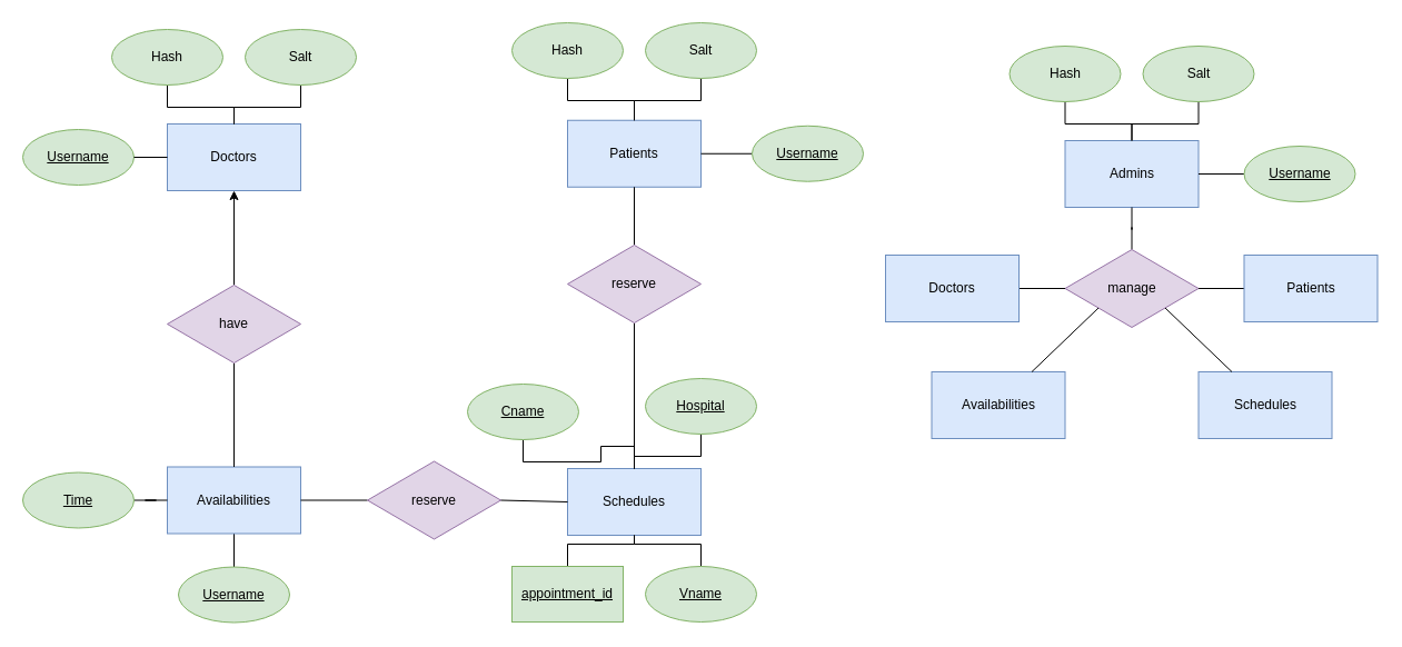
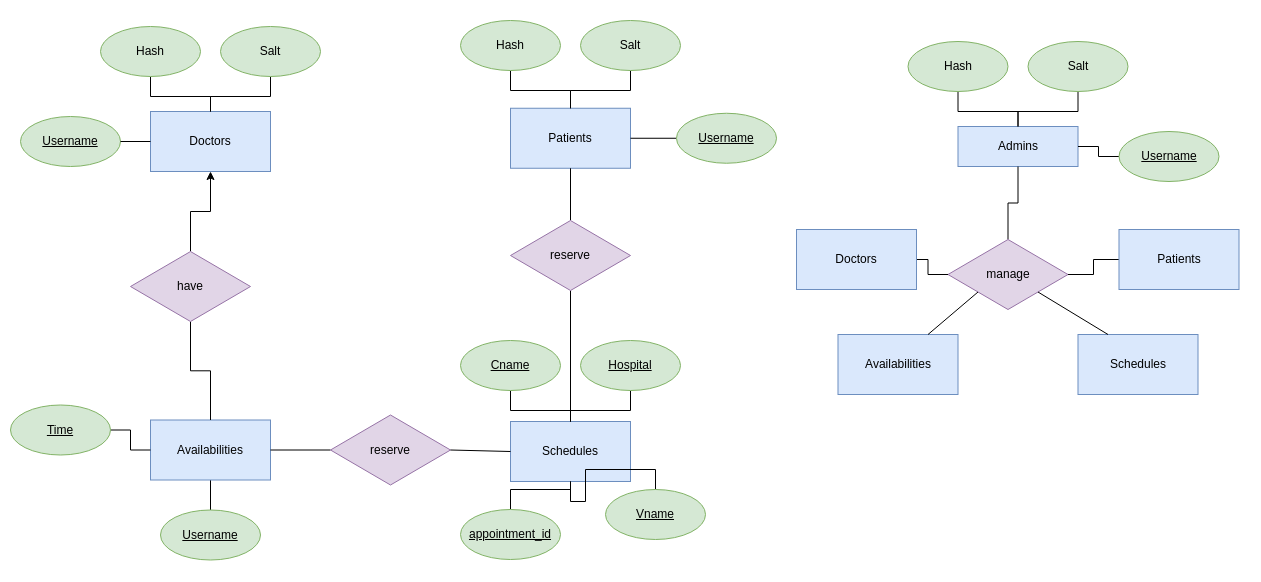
  <mxCell id="0" />
  <mxCell id="1" parent="0" />
  <mxCell id="2" value="" style="edgeStyle=orthogonalEdgeStyle;rounded=0;orthogonalLoop=1;jettySize=auto;html=1;endArrow=none;endFill=0;startArrow=classic;startFill=1;" parent="1" source="3" target="32" edge="1"><mxGeometry relative="1" as="geometry" /></mxCell>
  <mxCell id="3" value="Doctors" style="rounded=0;whiteSpace=wrap;html=1;fillColor=#dae8fc;strokeColor=#6c8ebf;" parent="1" vertex="1"><mxGeometry x="150" y="111" width="120" height="60" as="geometry" /></mxCell>
  <mxCell id="4" value="&lt;u&gt;Username&lt;/u&gt;" style="ellipse;whiteSpace=wrap;html=1;fillColor=#d5e8d4;strokeColor=#82b366;" parent="1" vertex="1"><mxGeometry x="20" y="116" width="100" height="50" as="geometry" /></mxCell>
  <mxCell id="5" value="" style="edgeStyle=orthogonalEdgeStyle;rounded=0;orthogonalLoop=1;jettySize=auto;html=1;endArrow=none;endFill=0;" parent="1" source="6" target="3" edge="1"><mxGeometry relative="1" as="geometry" /></mxCell>
  <mxCell id="6" value="Salt" style="ellipse;whiteSpace=wrap;html=1;fillColor=#d5e8d4;strokeColor=#82b366;" parent="1" vertex="1"><mxGeometry x="220" y="26" width="100" height="50" as="geometry" /></mxCell>
  <mxCell id="7" value="" style="edgeStyle=orthogonalEdgeStyle;rounded=0;orthogonalLoop=1;jettySize=auto;html=1;endArrow=none;endFill=0;" parent="1" source="8" target="3" edge="1"><mxGeometry relative="1" as="geometry" /></mxCell>
  <mxCell id="8" value="Hash" style="ellipse;whiteSpace=wrap;html=1;fillColor=#d5e8d4;strokeColor=#82b366;" parent="1" vertex="1"><mxGeometry x="100" y="26" width="100" height="50" as="geometry" /></mxCell>
  <mxCell id="9" value="Patients" style="rounded=0;whiteSpace=wrap;html=1;fillColor=#dae8fc;strokeColor=#6c8ebf;" parent="1" vertex="1"><mxGeometry x="510" y="107.75" width="120" height="60" as="geometry" /></mxCell>
  <mxCell id="10" value="" style="edgeStyle=orthogonalEdgeStyle;rounded=0;orthogonalLoop=1;jettySize=auto;html=1;endArrow=none;endFill=0;" parent="1" source="11" target="9" edge="1"><mxGeometry relative="1" as="geometry" /></mxCell>
  <mxCell id="11" value="&lt;u&gt;Username&lt;/u&gt;" style="ellipse;whiteSpace=wrap;html=1;fillColor=#d5e8d4;strokeColor=#82b366;" parent="1" vertex="1"><mxGeometry x="676" y="112.75" width="100" height="50" as="geometry" /></mxCell>
  <mxCell id="12" value="" style="edgeStyle=orthogonalEdgeStyle;rounded=0;orthogonalLoop=1;jettySize=auto;html=1;endArrow=none;endFill=0;" parent="1" source="13" target="9" edge="1"><mxGeometry relative="1" as="geometry" /></mxCell>
  <mxCell id="13" value="Salt" style="ellipse;whiteSpace=wrap;html=1;fillColor=#d5e8d4;strokeColor=#82b366;" parent="1" vertex="1"><mxGeometry x="580" y="20" width="100" height="50" as="geometry" /></mxCell>
  <mxCell id="14" value="" style="edgeStyle=orthogonalEdgeStyle;rounded=0;orthogonalLoop=1;jettySize=auto;html=1;endArrow=none;endFill=0;" parent="1" source="15" target="9" edge="1"><mxGeometry relative="1" as="geometry" /></mxCell>
  <mxCell id="15" value="Hash" style="ellipse;whiteSpace=wrap;html=1;fillColor=#d5e8d4;strokeColor=#82b366;" parent="1" vertex="1"><mxGeometry x="460" y="20" width="100" height="50" as="geometry" /></mxCell>
  <mxCell id="16" value="" style="edgeStyle=orthogonalEdgeStyle;rounded=0;orthogonalLoop=1;jettySize=auto;html=1;endArrow=none;endFill=0;" parent="1" source="17" target="20" edge="1"><mxGeometry relative="1" as="geometry" /></mxCell>
  <mxCell id="17" value="Availabilities" style="rounded=0;whiteSpace=wrap;html=1;fillColor=#dae8fc;strokeColor=#6c8ebf;" parent="1" vertex="1"><mxGeometry x="150" y="419.5" width="120" height="60" as="geometry" /></mxCell>
  <mxCell id="18" value="" style="edgeStyle=orthogonalEdgeStyle;rounded=0;orthogonalLoop=1;jettySize=auto;html=1;endArrow=none;endFill=0;" parent="1" source="19" target="17" edge="1"><mxGeometry relative="1" as="geometry" /></mxCell>
- <mxCell id="19" value="&lt;u&gt;Time&lt;/u&gt;" style="ellipse;whiteSpace=wrap;html=1;fillColor=#d5e8d4;strokeColor=#82b366;" parent="1" vertex="1"><mxGeometry x="20" y="424.5" width="100" height="50" as="geometry" /></mxCell>
+ <mxCell id="19" value="&lt;u&gt;Time&lt;/u&gt;" style="ellipse;whiteSpace=wrap;html=1;fillColor=#d5e8d4;strokeColor=#82b366;" parent="1" vertex="1"><mxGeometry x="10" y="404.5" width="100" height="50" as="geometry" /></mxCell>
  <mxCell id="20" value="&lt;u&gt;Username&lt;/u&gt;" style="ellipse;whiteSpace=wrap;html=1;fillColor=#d5e8d4;strokeColor=#82b366;" parent="1" vertex="1"><mxGeometry x="160" y="509.5" width="100" height="50" as="geometry" /></mxCell>
  <mxCell id="21" value="Schedules" style="rounded=0;whiteSpace=wrap;html=1;fillColor=#dae8fc;strokeColor=#6c8ebf;" parent="1" vertex="1"><mxGeometry x="510" y="421" width="120" height="60" as="geometry" /></mxCell>
  <mxCell id="22" value="" style="edgeStyle=orthogonalEdgeStyle;rounded=0;orthogonalLoop=1;jettySize=auto;html=1;endArrow=none;endFill=0;" parent="1" source="23" target="21" edge="1"><mxGeometry relative="1" as="geometry" /></mxCell>
- <mxCell id="23" value="&lt;u&gt;appointment_id&lt;/u&gt;" style="whiteSpace=wrap;html=1;fillColor=#d5e8d4;strokeColor=#82b366;rounded=0;" parent="1" vertex="1"><mxGeometry x="460" y="509" width="100" height="50" as="geometry" /></mxCell>
+ <mxCell id="23" value="&lt;u&gt;appointment_id&lt;/u&gt;" style="ellipse;whiteSpace=wrap;html=1;fillColor=#d5e8d4;strokeColor=#82b366;" parent="1" vertex="1"><mxGeometry x="460" y="509" width="100" height="50" as="geometry" /></mxCell>
  <mxCell id="24" value="" style="edgeStyle=orthogonalEdgeStyle;rounded=0;orthogonalLoop=1;jettySize=auto;html=1;endArrow=none;endFill=0;" parent="1" source="25" target="21" edge="1"><mxGeometry relative="1" as="geometry" /></mxCell>
- <mxCell id="25" value="&lt;u&gt;Cname&lt;/u&gt;" style="ellipse;whiteSpace=wrap;html=1;fillColor=#d5e8d4;strokeColor=#82b366;" parent="1" vertex="1"><mxGeometry x="420" y="345" width="100" height="50" as="geometry" /></mxCell>
+ <mxCell id="25" value="&lt;u&gt;Cname&lt;/u&gt;" style="ellipse;whiteSpace=wrap;html=1;fillColor=#d5e8d4;strokeColor=#82b366;" parent="1" vertex="1"><mxGeometry x="460" y="340" width="100" height="50" as="geometry" /></mxCell>
  <mxCell id="26" value="" style="edgeStyle=orthogonalEdgeStyle;rounded=0;orthogonalLoop=1;jettySize=auto;html=1;endArrow=none;endFill=0;" parent="1" source="27" target="21" edge="1"><mxGeometry relative="1" as="geometry" /></mxCell>
  <mxCell id="27" value="&lt;u&gt;Hospital&lt;/u&gt;" style="ellipse;whiteSpace=wrap;html=1;fillColor=#d5e8d4;strokeColor=#82b366;" parent="1" vertex="1"><mxGeometry x="580" y="340" width="100" height="50" as="geometry" /></mxCell>
  <mxCell id="28" value="" style="endArrow=none;html=1;rounded=0;entryX=1;entryY=0.5;entryDx=0;entryDy=0;exitX=0;exitY=0.5;exitDx=0;exitDy=0;" parent="1" source="3" target="4" edge="1"><mxGeometry width="50" height="50" relative="1" as="geometry"><mxPoint x="540" y="331" as="sourcePoint" /><mxPoint x="590" y="281" as="targetPoint" /></mxGeometry></mxCell>
  <mxCell id="29" value="" style="edgeStyle=orthogonalEdgeStyle;rounded=0;orthogonalLoop=1;jettySize=auto;html=1;endArrow=none;endFill=0;" parent="1" source="30" target="21" edge="1"><mxGeometry relative="1" as="geometry" /></mxCell>
- <mxCell id="30" value="&lt;u&gt;Vname&lt;/u&gt;" style="ellipse;whiteSpace=wrap;html=1;fillColor=#d5e8d4;strokeColor=#82b366;" parent="1" vertex="1"><mxGeometry x="580" y="509" width="100" height="50" as="geometry" /></mxCell>
+ <mxCell id="30" value="&lt;u&gt;Vname&lt;/u&gt;" style="ellipse;whiteSpace=wrap;html=1;fillColor=#d5e8d4;strokeColor=#82b366;" parent="1" vertex="1"><mxGeometry x="605" y="489" width="100" height="50" as="geometry" /></mxCell>
  <mxCell id="31" value="" style="edgeStyle=orthogonalEdgeStyle;rounded=0;orthogonalLoop=1;jettySize=auto;html=1;endArrow=none;endFill=0;exitX=0.5;exitY=1;exitDx=0;exitDy=0;" parent="1" source="32" target="17" edge="1"><mxGeometry relative="1" as="geometry"><mxPoint x="210" y="359.5" as="sourcePoint" /></mxGeometry></mxCell>
- <mxCell id="32" value="have" style="rhombus;whiteSpace=wrap;html=1;fillColor=#e1d5e7;strokeColor=#9673a6;" parent="1" vertex="1"><mxGeometry x="150" y="256" width="120" height="70" as="geometry" /></mxCell>
+ <mxCell id="32" value="have" style="rhombus;whiteSpace=wrap;html=1;fillColor=#e1d5e7;strokeColor=#9673a6;" parent="1" vertex="1"><mxGeometry x="130" y="251" width="120" height="70" as="geometry" /></mxCell>
  <mxCell id="33" value="" style="edgeStyle=orthogonalEdgeStyle;rounded=0;orthogonalLoop=1;jettySize=auto;html=1;endArrow=none;endFill=0;" parent="1" source="35" target="21" edge="1"><mxGeometry relative="1" as="geometry" /></mxCell>
  <mxCell id="34" value="" style="edgeStyle=orthogonalEdgeStyle;rounded=0;orthogonalLoop=1;jettySize=auto;html=1;endArrow=none" edge="1" parent="1" source="35" target="9"><mxGeometry relative="1" as="geometry" /></mxCell>
  <mxCell id="35" value="reserve" style="rhombus;whiteSpace=wrap;html=1;fillColor=#e1d5e7;strokeColor=#9673a6;" parent="1" vertex="1"><mxGeometry x="510" y="220" width="120" height="70" as="geometry" /></mxCell>
  <mxCell id="36" value="" style="edgeStyle=orthogonalEdgeStyle;rounded=0;orthogonalLoop=1;jettySize=auto;html=1;endArrow=none;endFill=0;" parent="1" source="37" target="17" edge="1"><mxGeometry relative="1" as="geometry" /></mxCell>
  <mxCell id="37" value="reserve" style="rhombus;whiteSpace=wrap;html=1;fillColor=#e1d5e7;strokeColor=#9673a6;" parent="1" vertex="1"><mxGeometry x="330" y="414.5" width="120" height="70" as="geometry" /></mxCell>
  <mxCell id="38" value="" style="endArrow=none;html=1;strokeWidth=1;rounded=0;entryX=1;entryY=0.5;entryDx=0;entryDy=0;exitX=0;exitY=0.5;exitDx=0;exitDy=0;" parent="1" source="21" target="37" edge="1"><mxGeometry width="50" height="50" relative="1" as="geometry"><mxPoint x="520" y="409.5" as="sourcePoint" /><mxPoint x="570" y="359.5" as="targetPoint" /></mxGeometry></mxCell>
- <mxCell id="39" value="Admins" style="rounded=0;whiteSpace=wrap;html=1;fillColor=#dae8fc;strokeColor=#6c8ebf;endArrow=none" vertex="1" parent="1"><mxGeometry x="957.5" y="126" width="120" height="60" as="geometry" /></mxCell>
+ <mxCell id="39" value="Admins" style="rounded=0;whiteSpace=wrap;html=1;fillColor=#dae8fc;strokeColor=#6c8ebf;endArrow=none" vertex="1" parent="1"><mxGeometry x="957.5" y="126" width="120" height="40" as="geometry" /></mxCell>
  <mxCell id="40" value="" style="edgeStyle=orthogonalEdgeStyle;rounded=0;orthogonalLoop=1;jettySize=auto;html=1;endArrow=none;endFill=0;" edge="1" parent="1" source="41" target="39"><mxGeometry relative="1" as="geometry" /></mxCell>
  <mxCell id="41" value="Salt" style="ellipse;whiteSpace=wrap;html=1;fillColor=#d5e8d4;strokeColor=#82b366;" vertex="1" parent="1"><mxGeometry x="1027.5" y="41" width="100" height="50" as="geometry" /></mxCell>
  <mxCell id="42" value="" style="edgeStyle=orthogonalEdgeStyle;rounded=0;orthogonalLoop=1;jettySize=auto;html=1;endArrow=none;endFill=0;" edge="1" parent="1" source="43" target="39"><mxGeometry relative="1" as="geometry" /></mxCell>
  <mxCell id="43" value="Hash" style="ellipse;whiteSpace=wrap;html=1;fillColor=#d5e8d4;strokeColor=#82b366;" vertex="1" parent="1"><mxGeometry x="907.5" y="41" width="100" height="50" as="geometry" /></mxCell>
  <mxCell id="44" value="" style="edgeStyle=orthogonalEdgeStyle;rounded=0;orthogonalLoop=1;jettySize=auto;html=1;endArrow=none" edge="1" parent="1" source="45" target="39"><mxGeometry relative="1" as="geometry" /></mxCell>
  <mxCell id="45" value="&lt;u&gt;Username&lt;/u&gt;" style="ellipse;whiteSpace=wrap;html=1;fillColor=#d5e8d4;strokeColor=#82b366;" vertex="1" parent="1"><mxGeometry x="1118.5" y="131" width="100" height="50" as="geometry" /></mxCell>
  <mxCell id="46" value="" style="edgeStyle=orthogonalEdgeStyle;rounded=0;orthogonalLoop=1;jettySize=auto;html=1;endArrow=none" edge="1" parent="1" source="48" target="39"><mxGeometry relative="1" as="geometry" /></mxCell>
  <mxCell id="47" value="" style="edgeStyle=orthogonalEdgeStyle;rounded=0;orthogonalLoop=1;jettySize=auto;html=1;endArrow=none" edge="1" parent="1" source="48" target="49"><mxGeometry relative="1" as="geometry" /></mxCell>
- <mxCell id="48" value="manage" style="rhombus;whiteSpace=wrap;html=1;fillColor=#e1d5e7;strokeColor=#9673a6;" vertex="1" parent="1"><mxGeometry x="957.5" y="224" width="120" height="70" as="geometry" /></mxCell>
+ <mxCell id="48" value="manage" style="rhombus;whiteSpace=wrap;html=1;fillColor=#e1d5e7;strokeColor=#9673a6;" vertex="1" parent="1"><mxGeometry x="947.5" y="239" width="120" height="70" as="geometry" /></mxCell>
  <mxCell id="49" value="Doctors" style="rounded=0;whiteSpace=wrap;html=1;fillColor=#dae8fc;strokeColor=#6c8ebf;" vertex="1" parent="1"><mxGeometry x="796" y="229" width="120" height="60" as="geometry" /></mxCell>
  <mxCell id="50" value="" style="edgeStyle=orthogonalEdgeStyle;rounded=0;orthogonalLoop=1;jettySize=auto;html=1;endArrow=none" edge="1" parent="1" source="51" target="48"><mxGeometry relative="1" as="geometry" /></mxCell>
  <mxCell id="51" value="Patients" style="rounded=0;whiteSpace=wrap;html=1;fillColor=#dae8fc;strokeColor=#6c8ebf;" vertex="1" parent="1"><mxGeometry x="1118.5" y="229" width="120" height="60" as="geometry" /></mxCell>
  <mxCell id="52" value="Schedules" style="rounded=0;whiteSpace=wrap;html=1;fillColor=#dae8fc;strokeColor=#6c8ebf;" vertex="1" parent="1"><mxGeometry x="1077.5" y="334" width="120" height="60" as="geometry" /></mxCell>
  <mxCell id="53" value="Availabilities" style="rounded=0;whiteSpace=wrap;html=1;fillColor=#dae8fc;strokeColor=#6c8ebf;" vertex="1" parent="1"><mxGeometry x="837.5" y="334" width="120" height="60" as="geometry" /></mxCell>
  <mxCell id="54" value="" style="endArrow=none;html=1;rounded=0;entryX=0;entryY=1;entryDx=0;entryDy=0;exitX=0.75;exitY=0;exitDx=0;exitDy=0;" edge="1" parent="1" source="53" target="48"><mxGeometry width="50" height="50" relative="1" as="geometry"><mxPoint x="813" y="290" as="sourcePoint" /><mxPoint x="863" y="240" as="targetPoint" /></mxGeometry></mxCell>
  <mxCell id="55" value="" style="endArrow=none;html=1;rounded=0;entryX=1;entryY=1;entryDx=0;entryDy=0;exitX=0.25;exitY=0;exitDx=0;exitDy=0;" edge="1" parent="1" source="52" target="48"><mxGeometry width="50" height="50" relative="1" as="geometry"><mxPoint x="1029" y="370" as="sourcePoint" /><mxPoint x="863" y="240" as="targetPoint" /></mxGeometry></mxCell>
